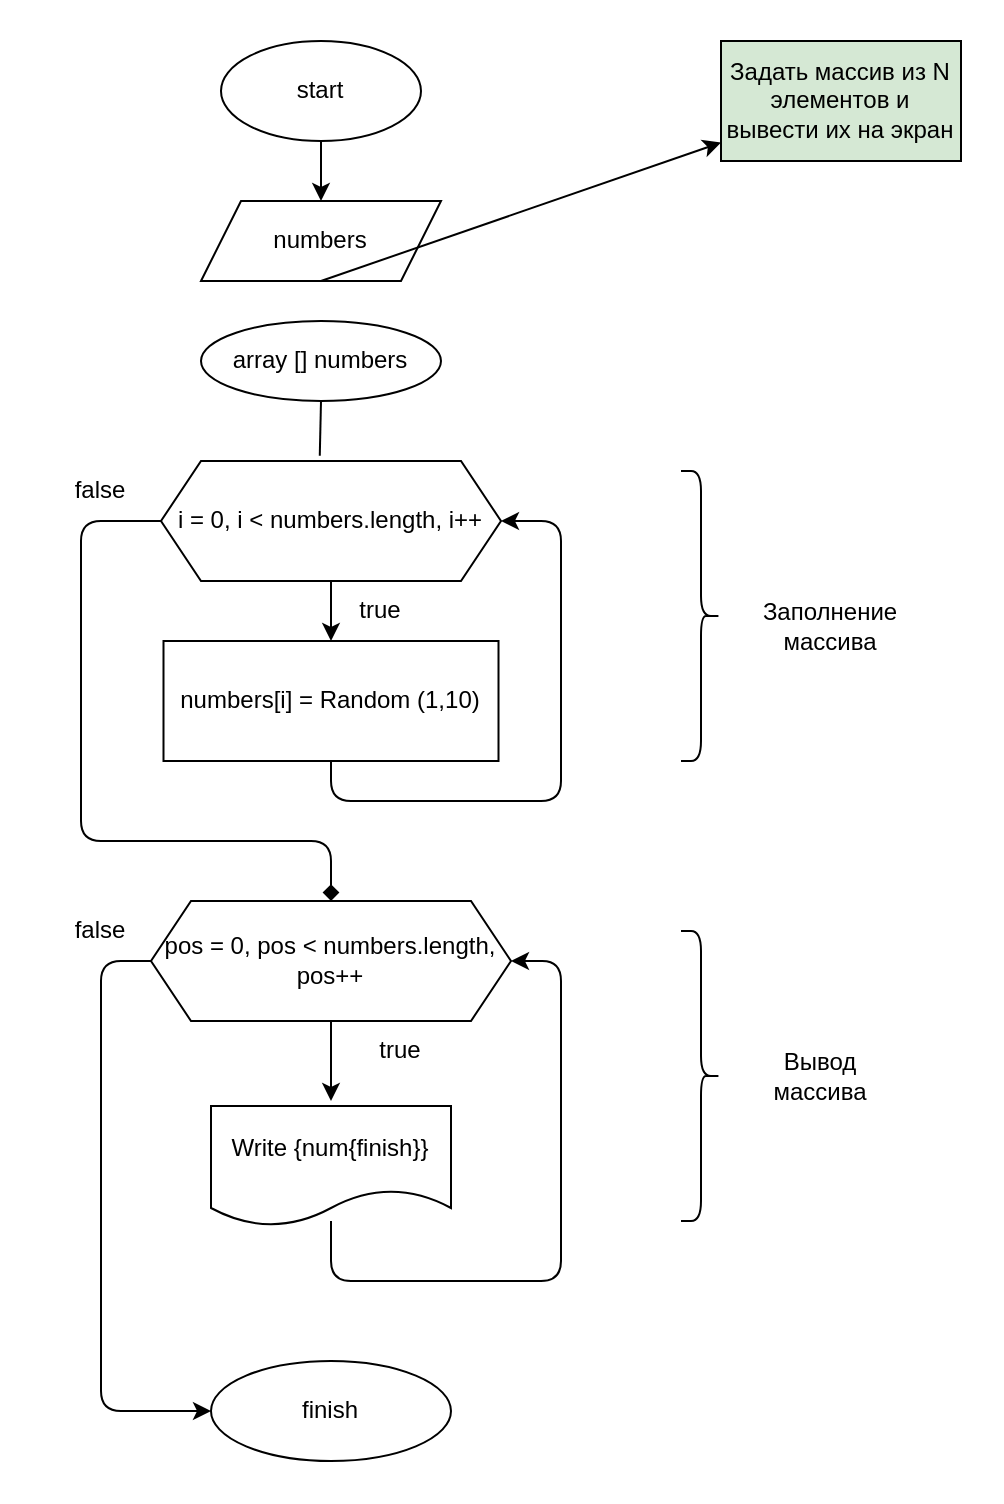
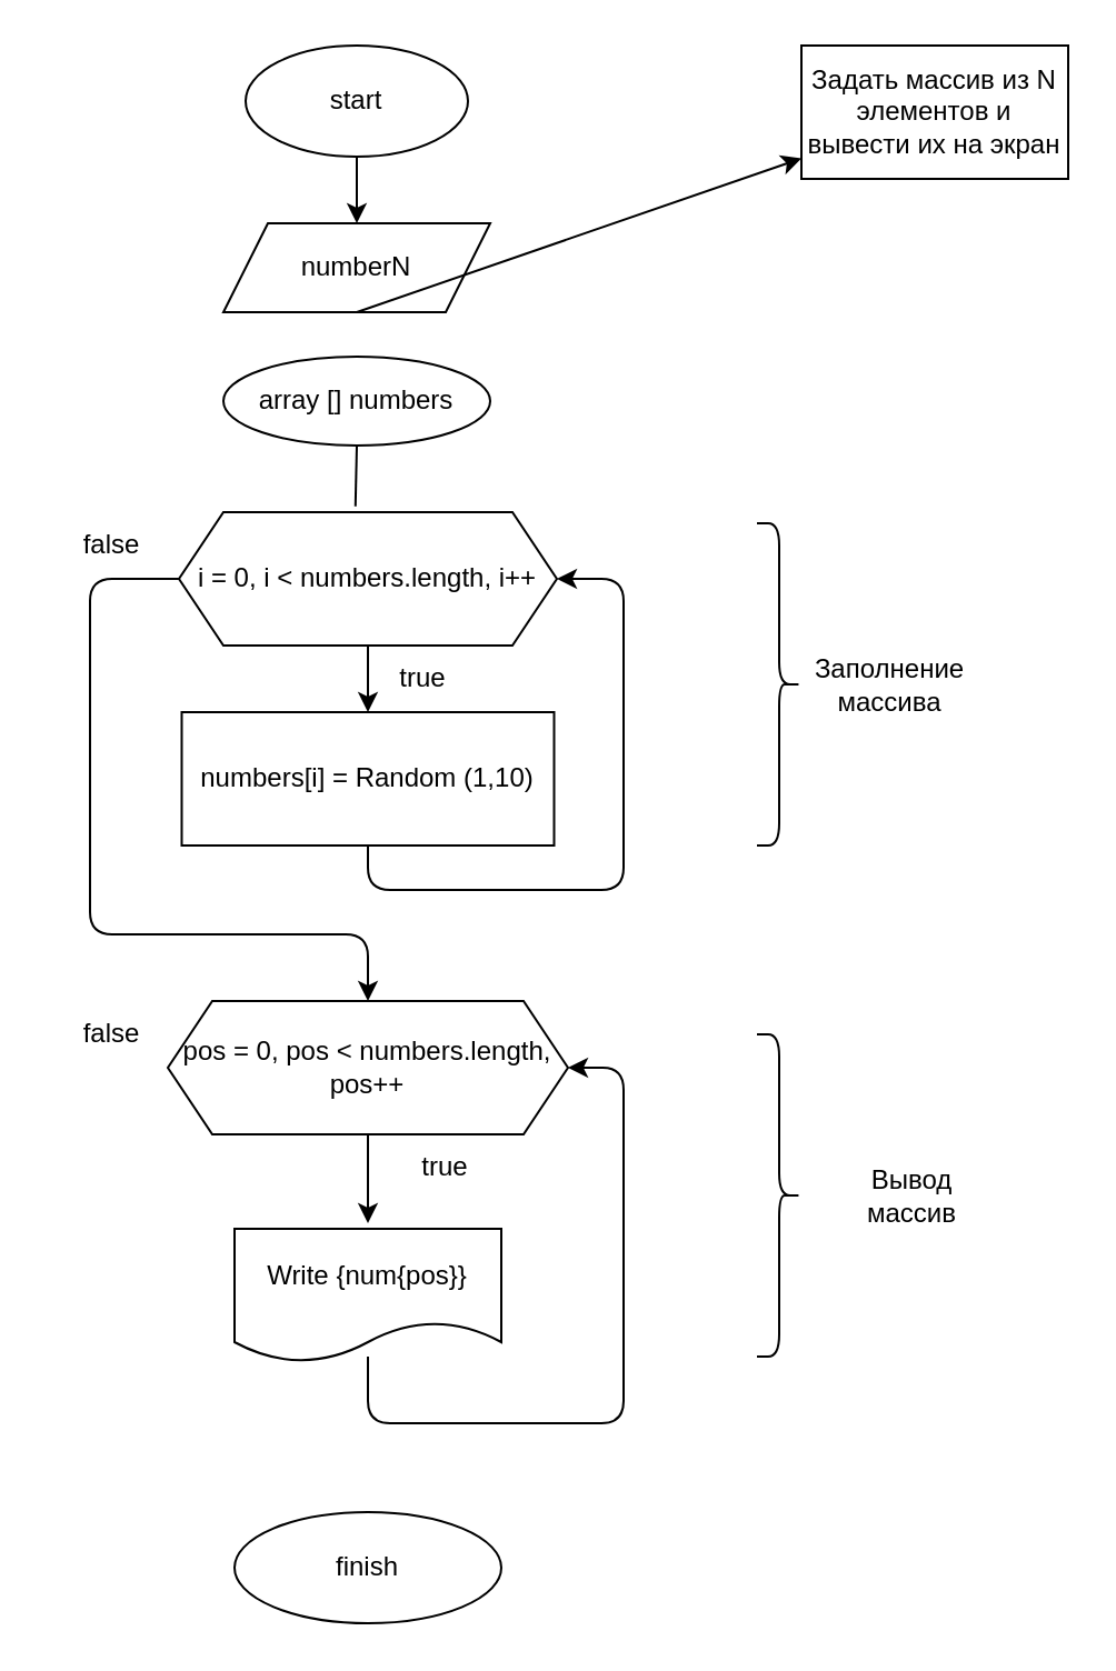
  <mxCell id="0" />
  <mxCell id="1" parent="0" />
  <mxCell id="2" value="start" style="ellipse;whiteSpace=wrap;html=1;" vertex="1" parent="1"><mxGeometry x="110" y="20" width="100" height="50" as="geometry" /></mxCell>
- <mxCell id="3" value="Задать массив из N элементов и вывести их на экран" style="rounded=0;whiteSpace=wrap;html=1;fillColor=#d5e8d4;" vertex="1" parent="1"><mxGeometry x="360" y="20" width="120" height="60" as="geometry" /></mxCell>
- <mxCell id="4" value="numbers" style="shape=parallelogram;perimeter=parallelogramPerimeter;whiteSpace=wrap;html=1;fixedSize=1;" vertex="1" parent="1"><mxGeometry x="100" y="100" width="120" height="40" as="geometry" /></mxCell>
+ <mxCell id="3" value="Задать массив из N элементов и вывести их на экран" style="rounded=0;whiteSpace=wrap;html=1;" vertex="1" parent="1"><mxGeometry x="360" y="20" width="120" height="60" as="geometry" /></mxCell>
+ <mxCell id="4" value="numberN" style="shape=parallelogram;perimeter=parallelogramPerimeter;whiteSpace=wrap;html=1;fixedSize=1;" vertex="1" parent="1"><mxGeometry x="100" y="100" width="120" height="40" as="geometry" /></mxCell>
  <mxCell id="5" value="" style="endArrow=classic;html=1;entryX=0.5;entryY=0;entryDx=0;entryDy=0;exitX=0.5;exitY=1;exitDx=0;exitDy=0;" edge="1" parent="1" source="2" target="4"><mxGeometry width="50" height="50" relative="1" as="geometry"><mxPoint x="290" y="210" as="sourcePoint" /><mxPoint x="340" y="160" as="targetPoint" /></mxGeometry></mxCell>
  <mxCell id="6" value="i = 0, i &amp;lt; numbers.length, i++" style="shape=hexagon;perimeter=hexagonPerimeter2;whiteSpace=wrap;html=1;fixedSize=1;" vertex="1" parent="1"><mxGeometry x="80" y="230" width="170" height="60" as="geometry" /></mxCell>
  <mxCell id="7" value="array [] numbers" style="ellipse;whiteSpace=wrap;html=1;" vertex="1" parent="1"><mxGeometry x="100" y="160" width="120" height="40" as="geometry" /></mxCell>
  <mxCell id="8" value="numbers[i] = Random (1,10)" style="rounded=0;whiteSpace=wrap;html=1;" vertex="1" parent="1"><mxGeometry x="81.25" y="320" width="167.5" height="60" as="geometry" /></mxCell>
  <mxCell id="9" value="" style="endArrow=classic;html=1;entryX=0.5;entryY=0;entryDx=0;entryDy=0;exitX=0.5;exitY=1;exitDx=0;exitDy=0;" edge="1" parent="1" source="6" target="8"><mxGeometry width="50" height="50" relative="1" as="geometry"><mxPoint x="290" y="290" as="sourcePoint" /><mxPoint x="340" y="240" as="targetPoint" /></mxGeometry></mxCell>
  <mxCell id="10" value="true" style="text;html=1;strokeColor=none;fillColor=none;align=center;verticalAlign=middle;whiteSpace=wrap;rounded=0;" vertex="1" parent="1"><mxGeometry x="160" y="290" width="60" height="30" as="geometry" /></mxCell>
- <mxCell id="11" value="Заполнение массива" style="text;html=1;strokeColor=none;fillColor=none;align=center;verticalAlign=middle;whiteSpace=wrap;rounded=0;" vertex="1" parent="1"><mxGeometry x="385" y="297.5" width="60" height="30" as="geometry" /></mxCell>
+ <mxCell id="11" value="Заполнение массива" style="text;html=1;strokeColor=none;fillColor=none;align=center;verticalAlign=middle;whiteSpace=wrap;rounded=0;" vertex="1" parent="1"><mxGeometry x="370" y="292.5" width="60" height="30" as="geometry" /></mxCell>
  <mxCell id="12" value="" style="shape=curlyBracket;whiteSpace=wrap;html=1;rounded=1;flipH=1;" vertex="1" parent="1"><mxGeometry x="340" y="235" width="20" height="145" as="geometry" /></mxCell>
  <mxCell id="13" value="" style="endArrow=classic;html=1;entryX=1;entryY=0.5;entryDx=0;entryDy=0;exitX=0.5;exitY=1;exitDx=0;exitDy=0;" edge="1" parent="1" source="8" target="6"><mxGeometry width="50" height="50" relative="1" as="geometry"><mxPoint x="290" y="350" as="sourcePoint" /><mxPoint x="340" y="300" as="targetPoint" /><Array as="points"><mxPoint x="165" y="400" /><mxPoint x="280" y="400" /><mxPoint x="280" y="260" /></Array></mxGeometry></mxCell>
  <mxCell id="14" value="pos = 0, pos &amp;lt; numbers.length, pos++" style="shape=hexagon;perimeter=hexagonPerimeter2;whiteSpace=wrap;html=1;fixedSize=1;" vertex="1" parent="1"><mxGeometry x="75" y="450" width="180" height="60" as="geometry" /></mxCell>
  <mxCell id="15" value="" style="endArrow=classic;html=1;entryX=0.5;entryY=0;entryDx=0;entryDy=0;exitX=0.5;exitY=1;exitDx=0;exitDy=0;" edge="1" parent="1" source="14"><mxGeometry width="50" height="50" relative="1" as="geometry"><mxPoint x="290" y="570" as="sourcePoint" /><mxPoint x="165" y="550" as="targetPoint" /></mxGeometry></mxCell>
  <mxCell id="16" value="true" style="text;html=1;strokeColor=none;fillColor=none;align=center;verticalAlign=middle;whiteSpace=wrap;rounded=0;" vertex="1" parent="1"><mxGeometry x="170" y="510" width="60" height="30" as="geometry" /></mxCell>
  <mxCell id="17" value="" style="endArrow=classic;html=1;entryX=1;entryY=0.5;entryDx=0;entryDy=0;exitX=0.5;exitY=1;exitDx=0;exitDy=0;" edge="1" parent="1" target="14"><mxGeometry width="50" height="50" relative="1" as="geometry"><mxPoint x="165" y="610" as="sourcePoint" /><mxPoint x="340" y="580" as="targetPoint" /><Array as="points"><mxPoint x="165" y="640" /><mxPoint x="280" y="640" /><mxPoint x="280" y="480" /></Array></mxGeometry></mxCell>
- <mxCell id="18" value="" style="endArrow=diamond;html=1;exitX=0;exitY=0.5;exitDx=0;exitDy=0;entryX=0.5;entryY=0;entryDx=0;entryDy=0;" edge="1" parent="1" source="6" target="14"><mxGeometry width="50" height="50" relative="1" as="geometry"><mxPoint x="290" y="410" as="sourcePoint" /><mxPoint x="60" y="490" as="targetPoint" /><Array as="points"><mxPoint x="40" y="260" /><mxPoint x="40" y="420" /><mxPoint x="165" y="420" /></Array></mxGeometry></mxCell>
+ <mxCell id="18" value="" style="endArrow=classic;html=1;exitX=0;exitY=0.5;exitDx=0;exitDy=0;entryX=0.5;entryY=0;entryDx=0;entryDy=0;" edge="1" parent="1" source="6" target="14"><mxGeometry width="50" height="50" relative="1" as="geometry"><mxPoint x="290" y="410" as="sourcePoint" /><mxPoint x="60" y="490" as="targetPoint" /><Array as="points"><mxPoint x="40" y="260" /><mxPoint x="40" y="420" /><mxPoint x="165" y="420" /></Array></mxGeometry></mxCell>
  <mxCell id="19" value="false" style="text;html=1;strokeColor=none;fillColor=none;align=center;verticalAlign=middle;whiteSpace=wrap;rounded=0;" vertex="1" parent="1"><mxGeometry x="20" y="230" width="60" height="30" as="geometry" /></mxCell>
  <mxCell id="20" value="false" style="text;html=1;strokeColor=none;fillColor=none;align=center;verticalAlign=middle;whiteSpace=wrap;rounded=0;" vertex="1" parent="1"><mxGeometry x="20" y="450" width="60" height="30" as="geometry" /></mxCell>
- <mxCell id="21" value="Write {num{finish}}" style="shape=document;whiteSpace=wrap;html=1;boundedLbl=1;" vertex="1" parent="1"><mxGeometry x="105" y="552.5" width="120" height="60" as="geometry" /></mxCell>
+ <mxCell id="21" value="Write {num{pos}}" style="shape=document;whiteSpace=wrap;html=1;boundedLbl=1;" vertex="1" parent="1"><mxGeometry x="105" y="552.5" width="120" height="60" as="geometry" /></mxCell>
  <mxCell id="22" value="finish" style="ellipse;whiteSpace=wrap;html=1;" vertex="1" parent="1"><mxGeometry x="105" y="680" width="120" height="50" as="geometry" /></mxCell>
- <mxCell id="23" value="" style="endArrow=classic;html=1;entryX=0;entryY=0.5;entryDx=0;entryDy=0;exitX=0;exitY=0.5;exitDx=0;exitDy=0;" edge="1" parent="1" source="14" target="22"><mxGeometry width="50" height="50" relative="1" as="geometry"><mxPoint x="290" y="630" as="sourcePoint" /><mxPoint x="340" y="580" as="targetPoint" /><Array as="points"><mxPoint x="50" y="480" /><mxPoint x="50" y="610" /><mxPoint x="50" y="705" /></Array></mxGeometry></mxCell>
  <mxCell id="24" value="" style="shape=curlyBracket;whiteSpace=wrap;html=1;rounded=1;flipH=1;" vertex="1" parent="1"><mxGeometry x="340" y="465" width="20" height="145" as="geometry" /></mxCell>
- <mxCell id="25" value="Вывод массива" style="text;html=1;strokeColor=none;fillColor=none;align=center;verticalAlign=middle;whiteSpace=wrap;rounded=0;" vertex="1" parent="1"><mxGeometry x="380" y="522.5" width="60" height="30" as="geometry" /></mxCell>
+ <mxCell id="25" value="Вывод массив" style="text;html=1;strokeColor=none;fillColor=none;align=center;verticalAlign=middle;whiteSpace=wrap;rounded=0;" vertex="1" parent="1"><mxGeometry x="380" y="522.5" width="60" height="30" as="geometry" /></mxCell>
  <mxCell id="26" value="" style="endArrow=none;html=1;entryX=0.467;entryY=-0.044;entryDx=0;entryDy=0;entryPerimeter=0;exitX=0.5;exitY=1;exitDx=0;exitDy=0;" edge="1" parent="1" source="7" target="6"><mxGeometry width="50" height="50" relative="1" as="geometry"><mxPoint x="290" y="190" as="sourcePoint" /><mxPoint x="340" y="140" as="targetPoint" /></mxGeometry></mxCell>
  <mxCell id="27" value="" style="endArrow=classic;html=1;exitX=0.5;exitY=1;exitDx=0;exitDy=0;" edge="1" parent="1" source="4" target="3"><mxGeometry width="50" height="50" relative="1" as="geometry"><mxPoint x="290" y="190" as="sourcePoint" /><mxPoint x="340" y="140" as="targetPoint" /></mxGeometry></mxCell>
